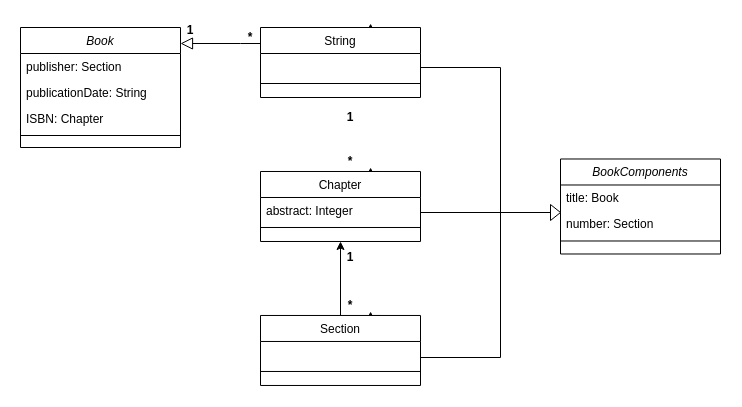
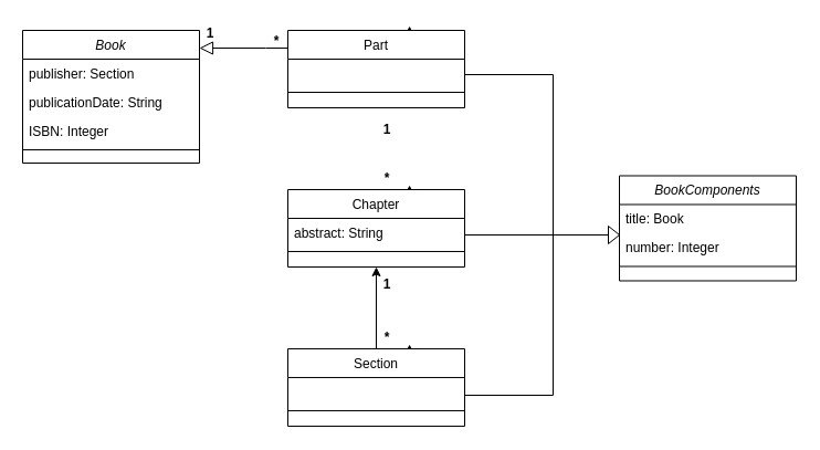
  <mxCell id="0" />
  <mxCell id="1" parent="0" />
  <mxCell id="2" value="" style="endArrow=block;endSize=10;endFill=0;shadow=0;strokeWidth=1;rounded=0;edgeStyle=elbowEdgeStyle;elbow=vertical;" edge="1" parent="1" target="15"><mxGeometry width="160" relative="1" as="geometry"><mxPoint x="300" y="43" as="sourcePoint" /><mxPoint x="200" y="-90" as="targetPoint" /></mxGeometry></mxCell>
  <mxCell id="3" style="edgeStyle=orthogonalEdgeStyle;rounded=0;orthogonalLoop=1;jettySize=auto;html=1;exitX=0.75;exitY=0;exitDx=0;exitDy=0;entryX=0.688;entryY=-0.057;entryDx=0;entryDy=0;entryPerimeter=0;" edge="1" parent="1" source="23" target="23"><mxGeometry relative="1" as="geometry" /></mxCell>
  <mxCell id="4" style="edgeStyle=orthogonalEdgeStyle;rounded=0;orthogonalLoop=1;jettySize=auto;html=1;exitX=0.75;exitY=0;exitDx=0;exitDy=0;entryX=0.688;entryY=-0.057;entryDx=0;entryDy=0;entryPerimeter=0;" edge="1" parent="1" source="20" target="20"><mxGeometry relative="1" as="geometry" /></mxCell>
  <mxCell id="5" style="edgeStyle=orthogonalEdgeStyle;rounded=0;orthogonalLoop=1;jettySize=auto;html=1;exitX=0.75;exitY=0;exitDx=0;exitDy=0;entryX=0.688;entryY=-0.057;entryDx=0;entryDy=0;entryPerimeter=0;" edge="1" parent="1" source="26" target="26"><mxGeometry relative="1" as="geometry" /></mxCell>
  <mxCell id="6" value="" style="endArrow=classic;html=1;entryX=0.5;entryY=1;entryDx=0;entryDy=0;exitX=0.5;exitY=0;exitDx=0;exitDy=0;" edge="1" parent="1" source="26"><mxGeometry width="50" height="50" relative="1" as="geometry"><mxPoint x="340" y="310.99" as="sourcePoint" /><mxPoint x="340" y="240.99" as="targetPoint" /></mxGeometry></mxCell>
  <mxCell id="7" value="*" style="text;html=1;strokeColor=none;fillColor=none;align=center;verticalAlign=middle;whiteSpace=wrap;rounded=0;fontStyle=1" vertex="1" parent="1"><mxGeometry x="330" y="294.98" width="40" height="20" as="geometry" /></mxCell>
  <mxCell id="8" value="*" style="text;html=1;strokeColor=none;fillColor=none;align=center;verticalAlign=middle;whiteSpace=wrap;rounded=0;fontStyle=1" vertex="1" parent="1"><mxGeometry x="330" y="150.99" width="40" height="20" as="geometry" /></mxCell>
  <mxCell id="9" value="*" style="text;html=1;strokeColor=none;fillColor=none;align=center;verticalAlign=middle;whiteSpace=wrap;rounded=0;fontStyle=1" vertex="1" parent="1"><mxGeometry x="230" y="27" width="40" height="20" as="geometry" /></mxCell>
  <mxCell id="10" value="1" style="text;html=1;strokeColor=none;fillColor=none;align=center;verticalAlign=middle;whiteSpace=wrap;rounded=0;fontStyle=1" vertex="1" parent="1"><mxGeometry x="330" y="247" width="40" height="20" as="geometry" /></mxCell>
  <mxCell id="11" value="1" style="text;html=1;strokeColor=none;fillColor=none;align=center;verticalAlign=middle;whiteSpace=wrap;rounded=0;fontStyle=1" vertex="1" parent="1"><mxGeometry x="330" y="107" width="40" height="20" as="geometry" /></mxCell>
  <mxCell id="12" value="1" style="text;html=1;strokeColor=none;fillColor=none;align=center;verticalAlign=middle;whiteSpace=wrap;rounded=0;fontStyle=1" vertex="1" parent="1"><mxGeometry x="170" y="20" width="40" height="20" as="geometry" /></mxCell>
  <mxCell id="13" value="" style="shape=partialRectangle;whiteSpace=wrap;html=1;bottom=1;right=1;left=1;top=0;fillColor=none;routingCenterX=-0.5;direction=north;" vertex="1" parent="1"><mxGeometry x="420" y="67" width="80" height="290" as="geometry" /></mxCell>
  <mxCell id="14" value="" style="line;strokeWidth=1;direction=west;html=1;" vertex="1" parent="1"><mxGeometry x="420" y="207" width="130" height="10" as="geometry" /></mxCell>
  <mxCell id="15" value="Book" style="swimlane;fontStyle=2;align=center;verticalAlign=top;childLayout=stackLayout;horizontal=1;startSize=26;horizontalStack=0;resizeParent=1;resizeLast=0;collapsible=1;marginBottom=0;rounded=0;shadow=0;strokeWidth=1;" vertex="1" parent="1"><mxGeometry x="20" y="27" width="160" height="120" as="geometry"><mxRectangle x="230" y="140" width="160" height="26" as="alternateBounds" /></mxGeometry></mxCell>
  <mxCell id="16" value="publisher: Section" style="text;align=left;verticalAlign=top;spacingLeft=4;spacingRight=4;overflow=hidden;rotatable=0;points=[[0,0.5],[1,0.5]];portConstraint=eastwest;" vertex="1" parent="15"><mxGeometry y="26" width="160" height="26" as="geometry" /></mxCell>
  <mxCell id="17" value="publicationDate: String" style="text;align=left;verticalAlign=top;spacingLeft=4;spacingRight=4;overflow=hidden;rotatable=0;points=[[0,0.5],[1,0.5]];portConstraint=eastwest;rounded=0;shadow=0;html=0;" vertex="1" parent="15"><mxGeometry y="52" width="160" height="26" as="geometry" /></mxCell>
- <mxCell id="18" value="ISBN: Chapter" style="text;align=left;verticalAlign=top;spacingLeft=4;spacingRight=4;overflow=hidden;rotatable=0;points=[[0,0.5],[1,0.5]];portConstraint=eastwest;rounded=0;shadow=0;html=0;" vertex="1" parent="15"><mxGeometry y="78" width="160" height="26" as="geometry" /></mxCell>
+ <mxCell id="18" value="ISBN: Integer" style="text;align=left;verticalAlign=top;spacingLeft=4;spacingRight=4;overflow=hidden;rotatable=0;points=[[0,0.5],[1,0.5]];portConstraint=eastwest;rounded=0;shadow=0;html=0;" vertex="1" parent="15"><mxGeometry y="78" width="160" height="26" as="geometry" /></mxCell>
  <mxCell id="19" value="" style="line;html=1;strokeWidth=1;align=left;verticalAlign=middle;spacingTop=-1;spacingLeft=3;spacingRight=3;rotatable=0;labelPosition=right;points=[];portConstraint=eastwest;" vertex="1" parent="15"><mxGeometry y="104" width="160" height="8" as="geometry" /></mxCell>
  <mxCell id="20" value="Chapter" style="swimlane;fontStyle=0;align=center;verticalAlign=top;childLayout=stackLayout;horizontal=1;startSize=26;horizontalStack=0;resizeParent=1;resizeLast=0;collapsible=1;marginBottom=0;rounded=0;shadow=0;strokeWidth=1;" vertex="1" parent="1"><mxGeometry x="260" y="170.99" width="160" height="70" as="geometry"><mxRectangle x="340" y="380" width="170" height="26" as="alternateBounds" /></mxGeometry></mxCell>
- <mxCell id="21" value="abstract: Integer&#10;" style="text;align=left;verticalAlign=top;spacingLeft=4;spacingRight=4;overflow=hidden;rotatable=0;points=[[0,0.5],[1,0.5]];portConstraint=eastwest;" vertex="1" parent="20"><mxGeometry y="26" width="160" height="26" as="geometry" /></mxCell>
+ <mxCell id="21" value="abstract: String&#10;" style="text;align=left;verticalAlign=top;spacingLeft=4;spacingRight=4;overflow=hidden;rotatable=0;points=[[0,0.5],[1,0.5]];portConstraint=eastwest;" vertex="1" parent="20"><mxGeometry y="26" width="160" height="26" as="geometry" /></mxCell>
  <mxCell id="22" value="" style="line;html=1;strokeWidth=1;align=left;verticalAlign=middle;spacingTop=-1;spacingLeft=3;spacingRight=3;rotatable=0;labelPosition=right;points=[];portConstraint=eastwest;" vertex="1" parent="20"><mxGeometry y="52" width="160" height="8" as="geometry" /></mxCell>
- <mxCell id="23" value="String&#10;" style="swimlane;fontStyle=0;align=center;verticalAlign=top;childLayout=stackLayout;horizontal=1;startSize=26;horizontalStack=0;resizeParent=1;resizeLast=0;collapsible=1;marginBottom=0;rounded=0;shadow=0;strokeWidth=1;" vertex="1" parent="1"><mxGeometry x="260" y="27" width="160" height="70" as="geometry"><mxRectangle x="340" y="380" width="170" height="26" as="alternateBounds" /></mxGeometry></mxCell>
+ <mxCell id="23" value="Part&#10;" style="swimlane;fontStyle=0;align=center;verticalAlign=top;childLayout=stackLayout;horizontal=1;startSize=26;horizontalStack=0;resizeParent=1;resizeLast=0;collapsible=1;marginBottom=0;rounded=0;shadow=0;strokeWidth=1;" vertex="1" parent="1"><mxGeometry x="260" y="27" width="160" height="70" as="geometry"><mxRectangle x="340" y="380" width="170" height="26" as="alternateBounds" /></mxGeometry></mxCell>
  <mxCell id="24" value="  " style="text;align=left;verticalAlign=top;spacingLeft=4;spacingRight=4;overflow=hidden;rotatable=0;points=[[0,0.5],[1,0.5]];portConstraint=eastwest;" vertex="1" parent="23"><mxGeometry y="26" width="160" height="26" as="geometry" /></mxCell>
  <mxCell id="25" value="" style="line;html=1;strokeWidth=1;align=left;verticalAlign=middle;spacingTop=-1;spacingLeft=3;spacingRight=3;rotatable=0;labelPosition=right;points=[];portConstraint=eastwest;" vertex="1" parent="23"><mxGeometry y="52" width="160" height="8" as="geometry" /></mxCell>
  <mxCell id="26" value="Section&#10;" style="swimlane;fontStyle=0;align=center;verticalAlign=top;childLayout=stackLayout;horizontal=1;startSize=26;horizontalStack=0;resizeParent=1;resizeLast=0;collapsible=1;marginBottom=0;rounded=0;shadow=0;strokeWidth=1;" vertex="1" parent="1"><mxGeometry x="260" y="314.98" width="160" height="70" as="geometry"><mxRectangle x="340" y="380" width="170" height="26" as="alternateBounds" /></mxGeometry></mxCell>
  <mxCell id="27" value="  " style="text;align=left;verticalAlign=top;spacingLeft=4;spacingRight=4;overflow=hidden;rotatable=0;points=[[0,0.5],[1,0.5]];portConstraint=eastwest;" vertex="1" parent="26"><mxGeometry y="26" width="160" height="26" as="geometry" /></mxCell>
  <mxCell id="28" value="" style="line;html=1;strokeWidth=1;align=left;verticalAlign=middle;spacingTop=-1;spacingLeft=3;spacingRight=3;rotatable=0;labelPosition=right;points=[];portConstraint=eastwest;" vertex="1" parent="26"><mxGeometry y="52" width="160" height="8" as="geometry" /></mxCell>
  <mxCell id="29" value="BookComponents" style="swimlane;fontStyle=2;align=center;verticalAlign=top;childLayout=stackLayout;horizontal=1;startSize=26;horizontalStack=0;resizeParent=1;resizeLast=0;collapsible=1;marginBottom=0;rounded=0;shadow=0;strokeWidth=1;" vertex="1" parent="1"><mxGeometry x="560" y="158.49" width="160" height="95" as="geometry"><mxRectangle x="230" y="140" width="160" height="26" as="alternateBounds" /></mxGeometry></mxCell>
  <mxCell id="30" value="title: Book" style="text;align=left;verticalAlign=top;spacingLeft=4;spacingRight=4;overflow=hidden;rotatable=0;points=[[0,0.5],[1,0.5]];portConstraint=eastwest;" vertex="1" parent="29"><mxGeometry y="26" width="160" height="26" as="geometry" /></mxCell>
- <mxCell id="31" value="number: Section" style="text;align=left;verticalAlign=top;spacingLeft=4;spacingRight=4;overflow=hidden;rotatable=0;points=[[0,0.5],[1,0.5]];portConstraint=eastwest;rounded=0;shadow=0;html=0;" vertex="1" parent="29"><mxGeometry y="52" width="160" height="26" as="geometry" /></mxCell>
+ <mxCell id="31" value="number: Integer" style="text;align=left;verticalAlign=top;spacingLeft=4;spacingRight=4;overflow=hidden;rotatable=0;points=[[0,0.5],[1,0.5]];portConstraint=eastwest;rounded=0;shadow=0;html=0;" vertex="1" parent="29"><mxGeometry y="52" width="160" height="26" as="geometry" /></mxCell>
  <mxCell id="32" value="" style="line;html=1;strokeWidth=1;align=left;verticalAlign=middle;spacingTop=-1;spacingLeft=3;spacingRight=3;rotatable=0;labelPosition=right;points=[];portConstraint=eastwest;" vertex="1" parent="29"><mxGeometry y="78" width="160" height="8" as="geometry" /></mxCell>
  <mxCell id="33" value="" style="triangle;whiteSpace=wrap;html=1;strokeWidth=1;" vertex="1" parent="1"><mxGeometry x="550" y="204" width="10" height="16" as="geometry" /></mxCell>
